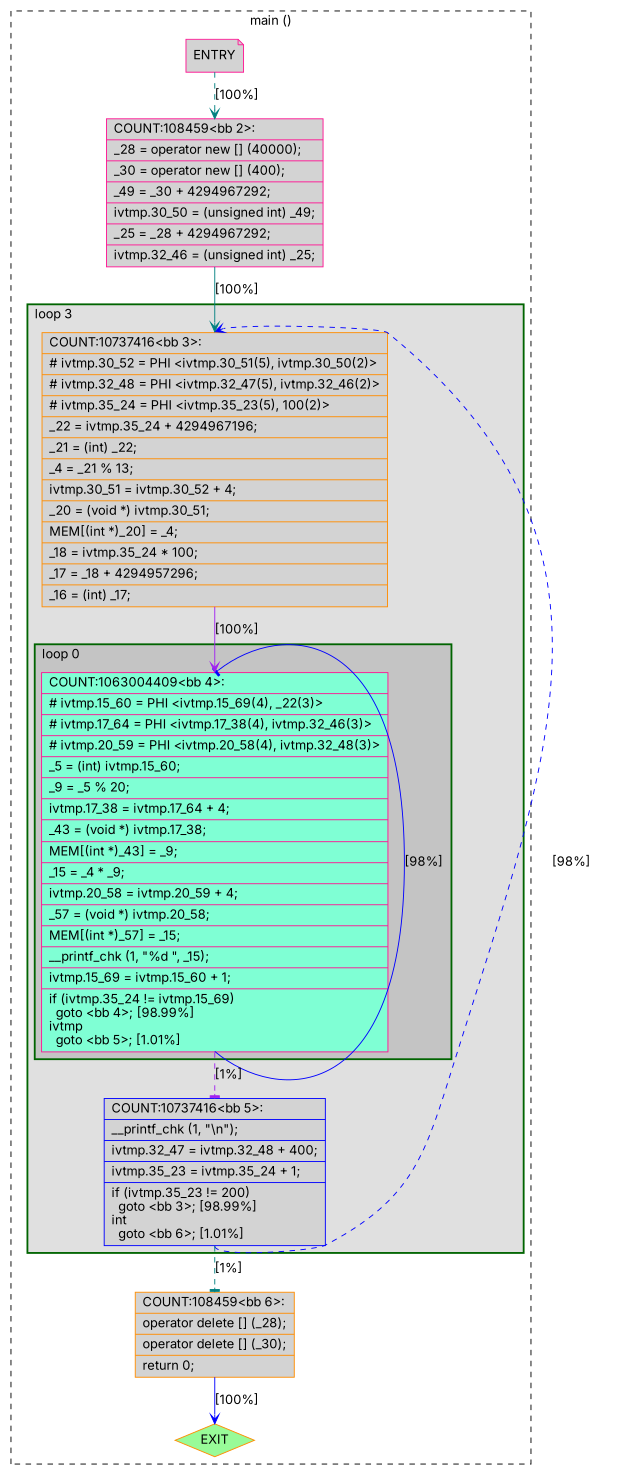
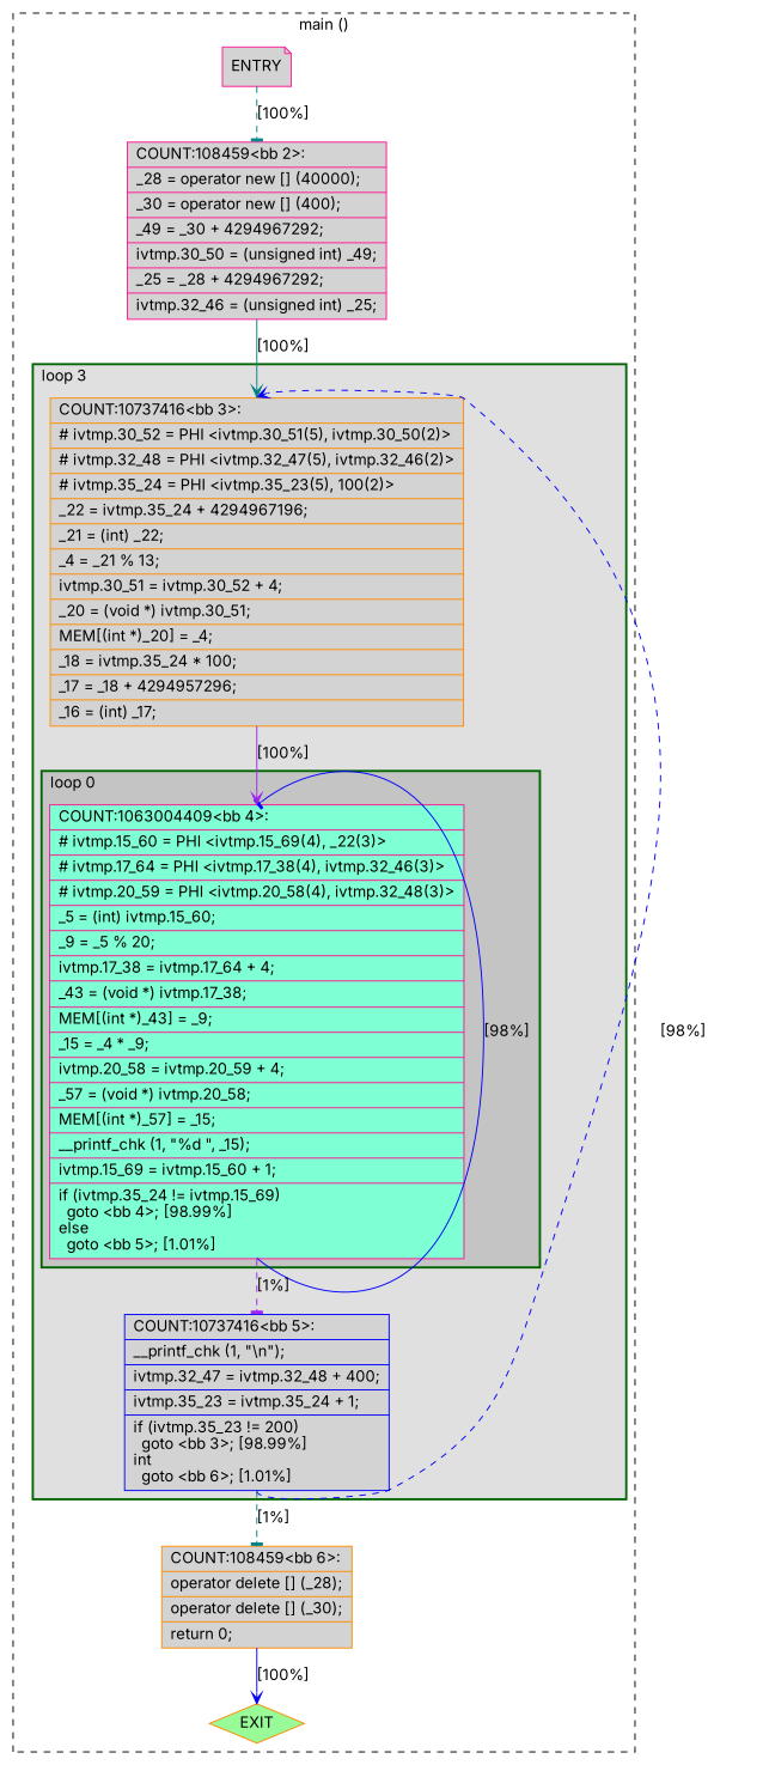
  digraph {
    fontname=Inter
    node [color=deeppink fillcolor=lightgrey fontname=Inter shape=record style=filled]
    edge [arrowhead=tee color=blue constraint=true fontname=Inter headport=n style=solid tailport=s weight=10]
-   n1 [fillcolor=aquamarine label="{COUNT:1063004409\<bb\ 4\>:\l|#\ ivtmp.15_60\ =\ PHI\ \<ivtmp.15_69(4),\ _22(3)\>\l|#\ ivtmp.17_64\ =\ PHI\ \<ivtmp.17_38(4),\ ivtmp.32_46(3)\>\l|#\ ivtmp.20_59\ =\ PHI\ \<ivtmp.20_58(4),\ ivtmp.32_48(3)\>\l|_5\ =\ (int)\ ivtmp.15_60;\l|_9\ =\ _5\ %\ 20;\l|ivtmp.17_38\ =\ ivtmp.17_64\ +\ 4;\l|_43\ =\ (void\ *)\ ivtmp.17_38;\l|MEM[(int\ *)_43]\ =\ _9;\l|_15\ =\ _4\ *\ _9;\l|ivtmp.20_58\ =\ ivtmp.20_59\ +\ 4;\l|_57\ =\ (void\ *)\ ivtmp.20_58;\l|MEM[(int\ *)_57]\ =\ _15;\l|__printf_chk\ (1,\ \"%d\ \",\ _15);\l|ivtmp.15_69\ =\ ivtmp.15_60\ +\ 1;\l|if\ (ivtmp.35_24\ !=\ ivtmp.15_69)\l\ \ goto\ \<bb\ 4\>;\ [98.99%]\livtmp\l\ \ goto\ \<bb\ 5\>;\ [1.01%]\l}"]
+   n1 [fillcolor=aquamarine label="{COUNT:1063004409\<bb\ 4\>:\l|#\ ivtmp.15_60\ =\ PHI\ \<ivtmp.15_69(4),\ _22(3)\>\l|#\ ivtmp.17_64\ =\ PHI\ \<ivtmp.17_38(4),\ ivtmp.32_46(3)\>\l|#\ ivtmp.20_59\ =\ PHI\ \<ivtmp.20_58(4),\ ivtmp.32_48(3)\>\l|_5\ =\ (int)\ ivtmp.15_60;\l|_9\ =\ _5\ %\ 20;\l|ivtmp.17_38\ =\ ivtmp.17_64\ +\ 4;\l|_43\ =\ (void\ *)\ ivtmp.17_38;\l|MEM[(int\ *)_43]\ =\ _9;\l|_15\ =\ _4\ *\ _9;\l|ivtmp.20_58\ =\ ivtmp.20_59\ +\ 4;\l|_57\ =\ (void\ *)\ ivtmp.20_58;\l|MEM[(int\ *)_57]\ =\ _15;\l|__printf_chk\ (1,\ \"%d\ \",\ _15);\l|ivtmp.15_69\ =\ ivtmp.15_60\ +\ 1;\l|if\ (ivtmp.35_24\ !=\ ivtmp.15_69)\l\ \ goto\ \<bb\ 4\>;\ [98.99%]\lelse\l\ \ goto\ \<bb\ 5\>;\ [1.01%]\l}"]
    n2 [color=darkorange label="{COUNT:10737416\<bb\ 3\>:\l|#\ ivtmp.30_52\ =\ PHI\ \<ivtmp.30_51(5),\ ivtmp.30_50(2)\>\l|#\ ivtmp.32_48\ =\ PHI\ \<ivtmp.32_47(5),\ ivtmp.32_46(2)\>\l|#\ ivtmp.35_24\ =\ PHI\ \<ivtmp.35_23(5),\ 100(2)\>\l|_22\ =\ ivtmp.35_24\ +\ 4294967196;\l|_21\ =\ (int)\ _22;\l|_4\ =\ _21\ %\ 13;\l|ivtmp.30_51\ =\ ivtmp.30_52\ +\ 4;\l|_20\ =\ (void\ *)\ ivtmp.30_51;\l|MEM[(int\ *)_20]\ =\ _4;\l|_18\ =\ ivtmp.35_24\ *\ 100;\l|_17\ =\ _18\ +\ 4294957296;\l|_16\ =\ (int)\ _17;\l}"]
    n3 [color=blue label="{COUNT:10737416\<bb\ 5\>:\l|__printf_chk\ (1,\ \"\\n\");\l|ivtmp.32_47\ =\ ivtmp.32_48\ +\ 400;\l|ivtmp.35_23\ =\ ivtmp.35_24\ +\ 1;\l|if\ (ivtmp.35_23\ !=\ 200)\l\ \ goto\ \<bb\ 3\>;\ [98.99%]\lint\l\ \ goto\ \<bb\ 6\>;\ [1.01%]\l}"]
    n4 [color=darkorange label="{COUNT:108459\<bb\ 6\>:\l|operator\ delete\ []\ (_28);\l|operator\ delete\ []\ (_30);\l|return\ 0;\l}"]
    n5 [label=ENTRY shape=note]
    n6 [color=darkorange fillcolor=palegreen label=EXIT shape=diamond]
    n7 [label="{COUNT:108459\<bb\ 2\>:\l|_28\ =\ operator\ new\ []\ (40000);\l|_30\ =\ operator\ new\ []\ (400);\l|_49\ =\ _30\ +\ 4294967292;\l|ivtmp.30_50\ =\ (unsigned\ int)\ _49;\l|_25\ =\ _28\ +\ 4294967292;\l|ivtmp.32_46\ =\ (unsigned\ int)\ _25;\l}"]
    subgraph cluster_1 {
      color=black
      label="main ()"
      style=dashed
      n4
      n5
      n6
      n7
      subgraph cluster_2 {
        color=darkgreen
        fillcolor=grey88
        label="loop 3"
        labeljust=l
        penwidth=2
        style=filled
        n2
        n3
        subgraph cluster_3 {
          color=darkgreen
          fillcolor=grey77
          label="loop 0"
          labeljust=l
          penwidth=2
          style=filled
          n1
        }
      }
    }
    n1 -> n1 [constraint=false label="[98%]"]
    n1 -> n3 [color=purple label="[1%]" style=dashed]
    n2 -> n1 [arrowhead=vee color=purple label="[100%]" weight=100]
    n3 -> n2 [arrowhead=vee constraint=false label="[98%]" style=dashed]
    n3 -> n4 [color=teal label="[1%]" style=dashed]
    n4 -> n6 [arrowhead=vee label="[100%]"]
    n5 -> n6 [style=invis arrowhead="" color="" weight=""]
-   n5 -> n7 [arrowhead=vee color=teal label="[100%]" style=dashed weight=100]
+   n5 -> n7 [color=teal label="[100%]" style=dashed weight=100]
    n7 -> n2 [arrowhead=vee color=teal label="[100%]" weight=100]
  }
